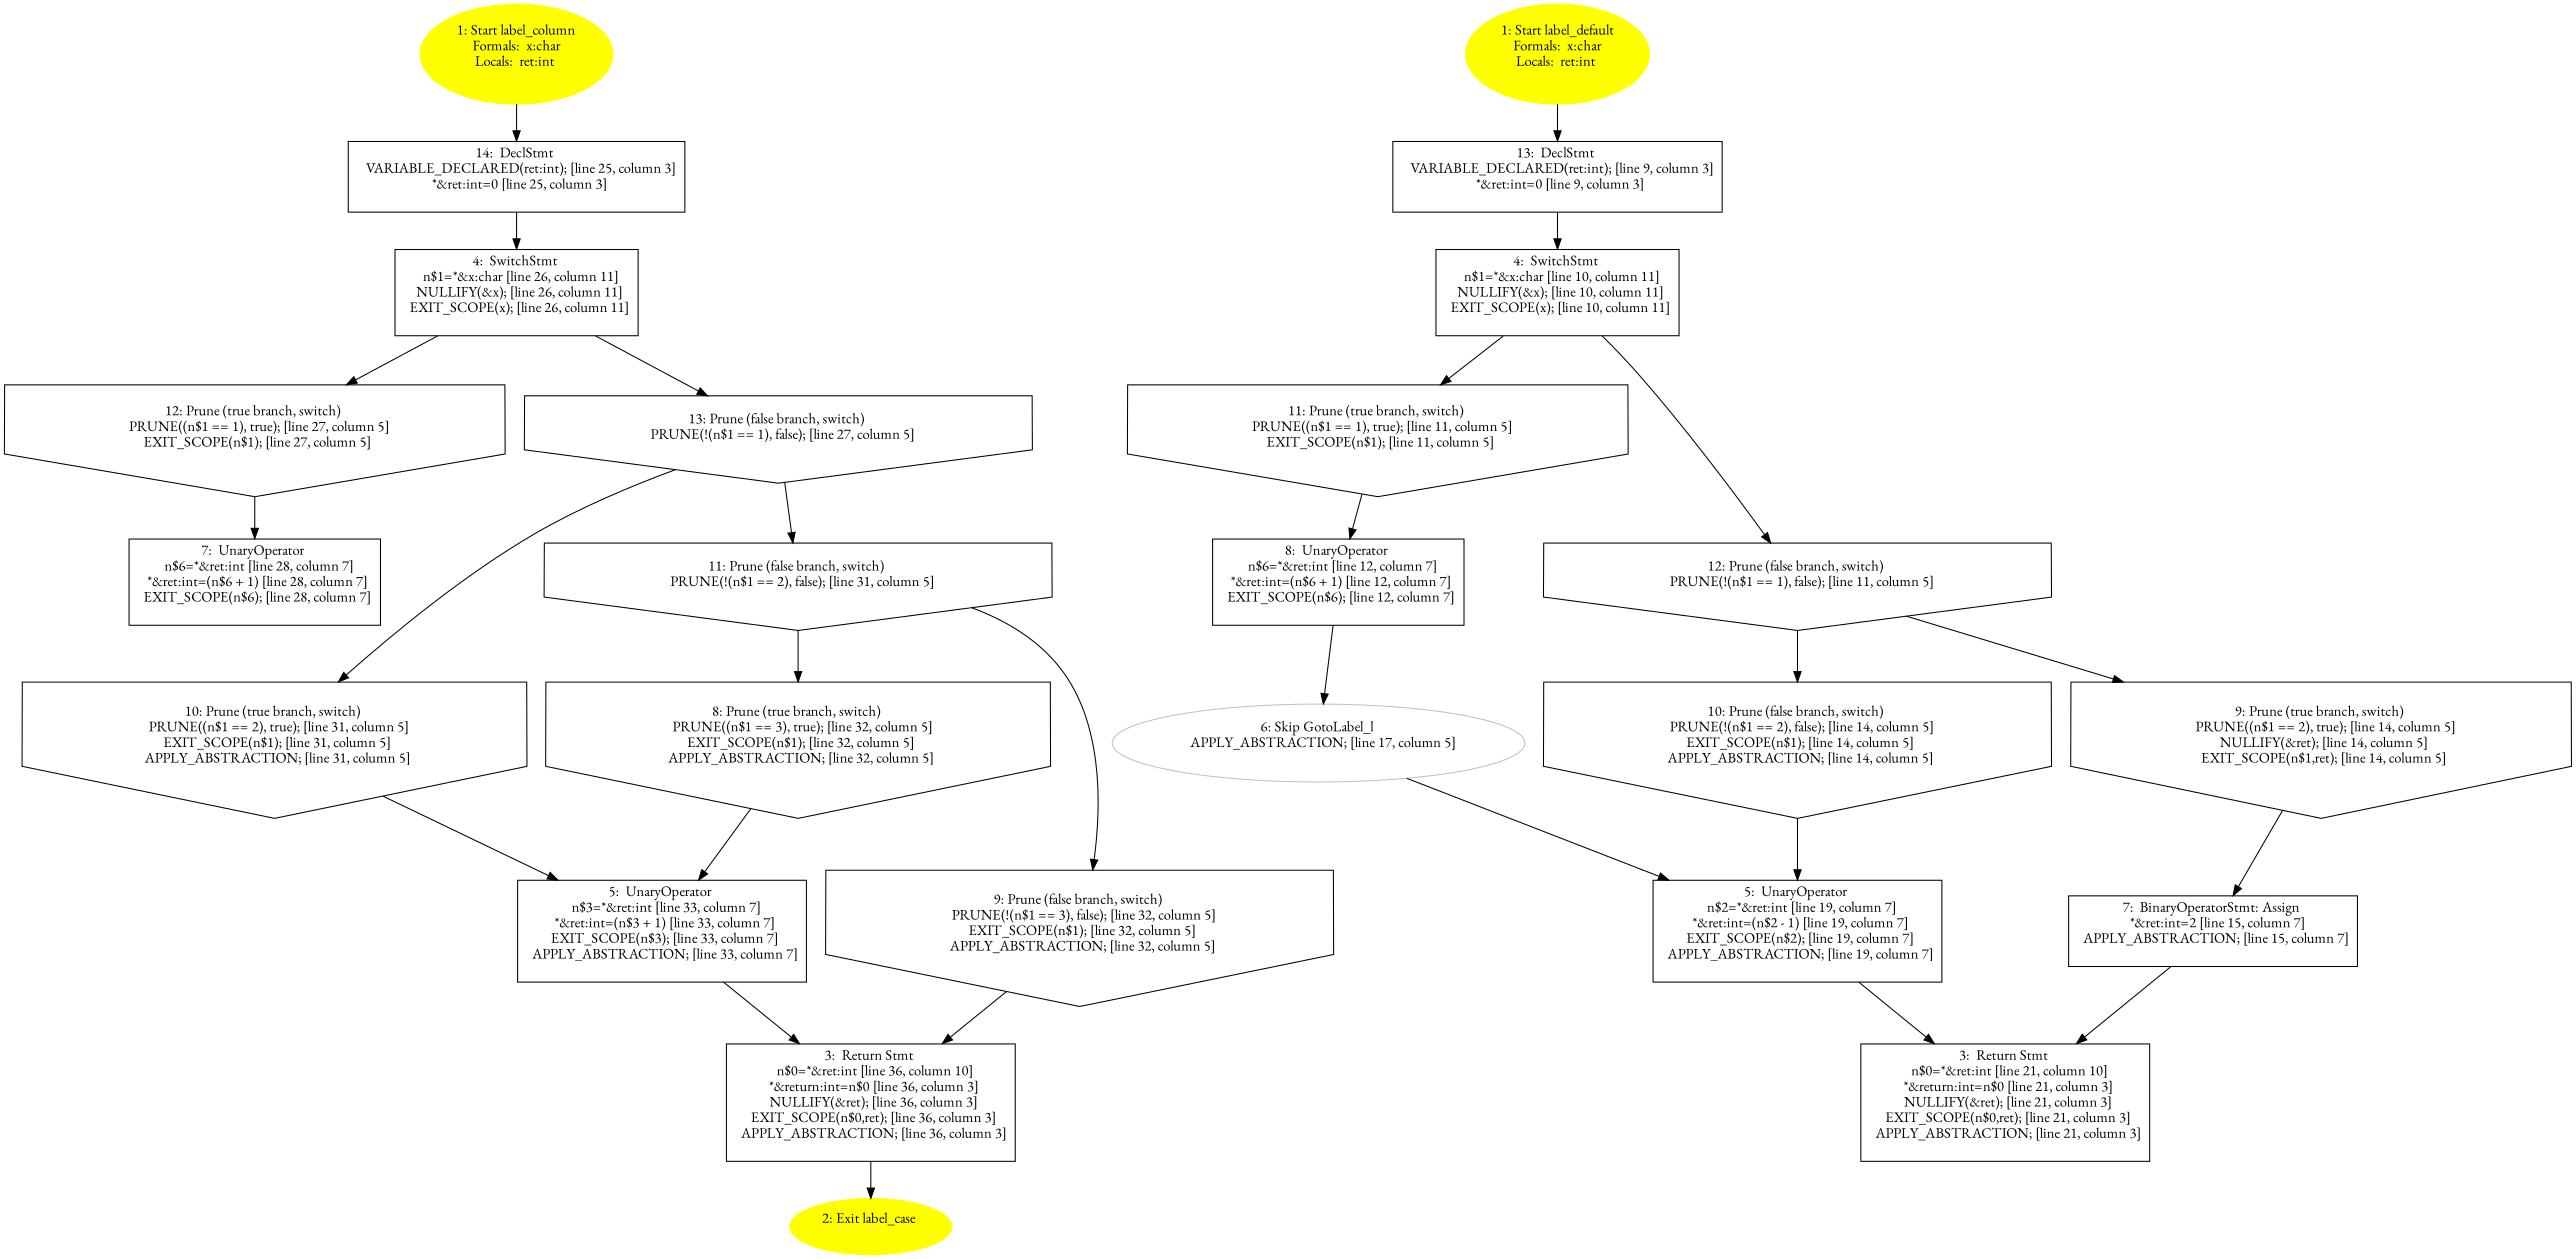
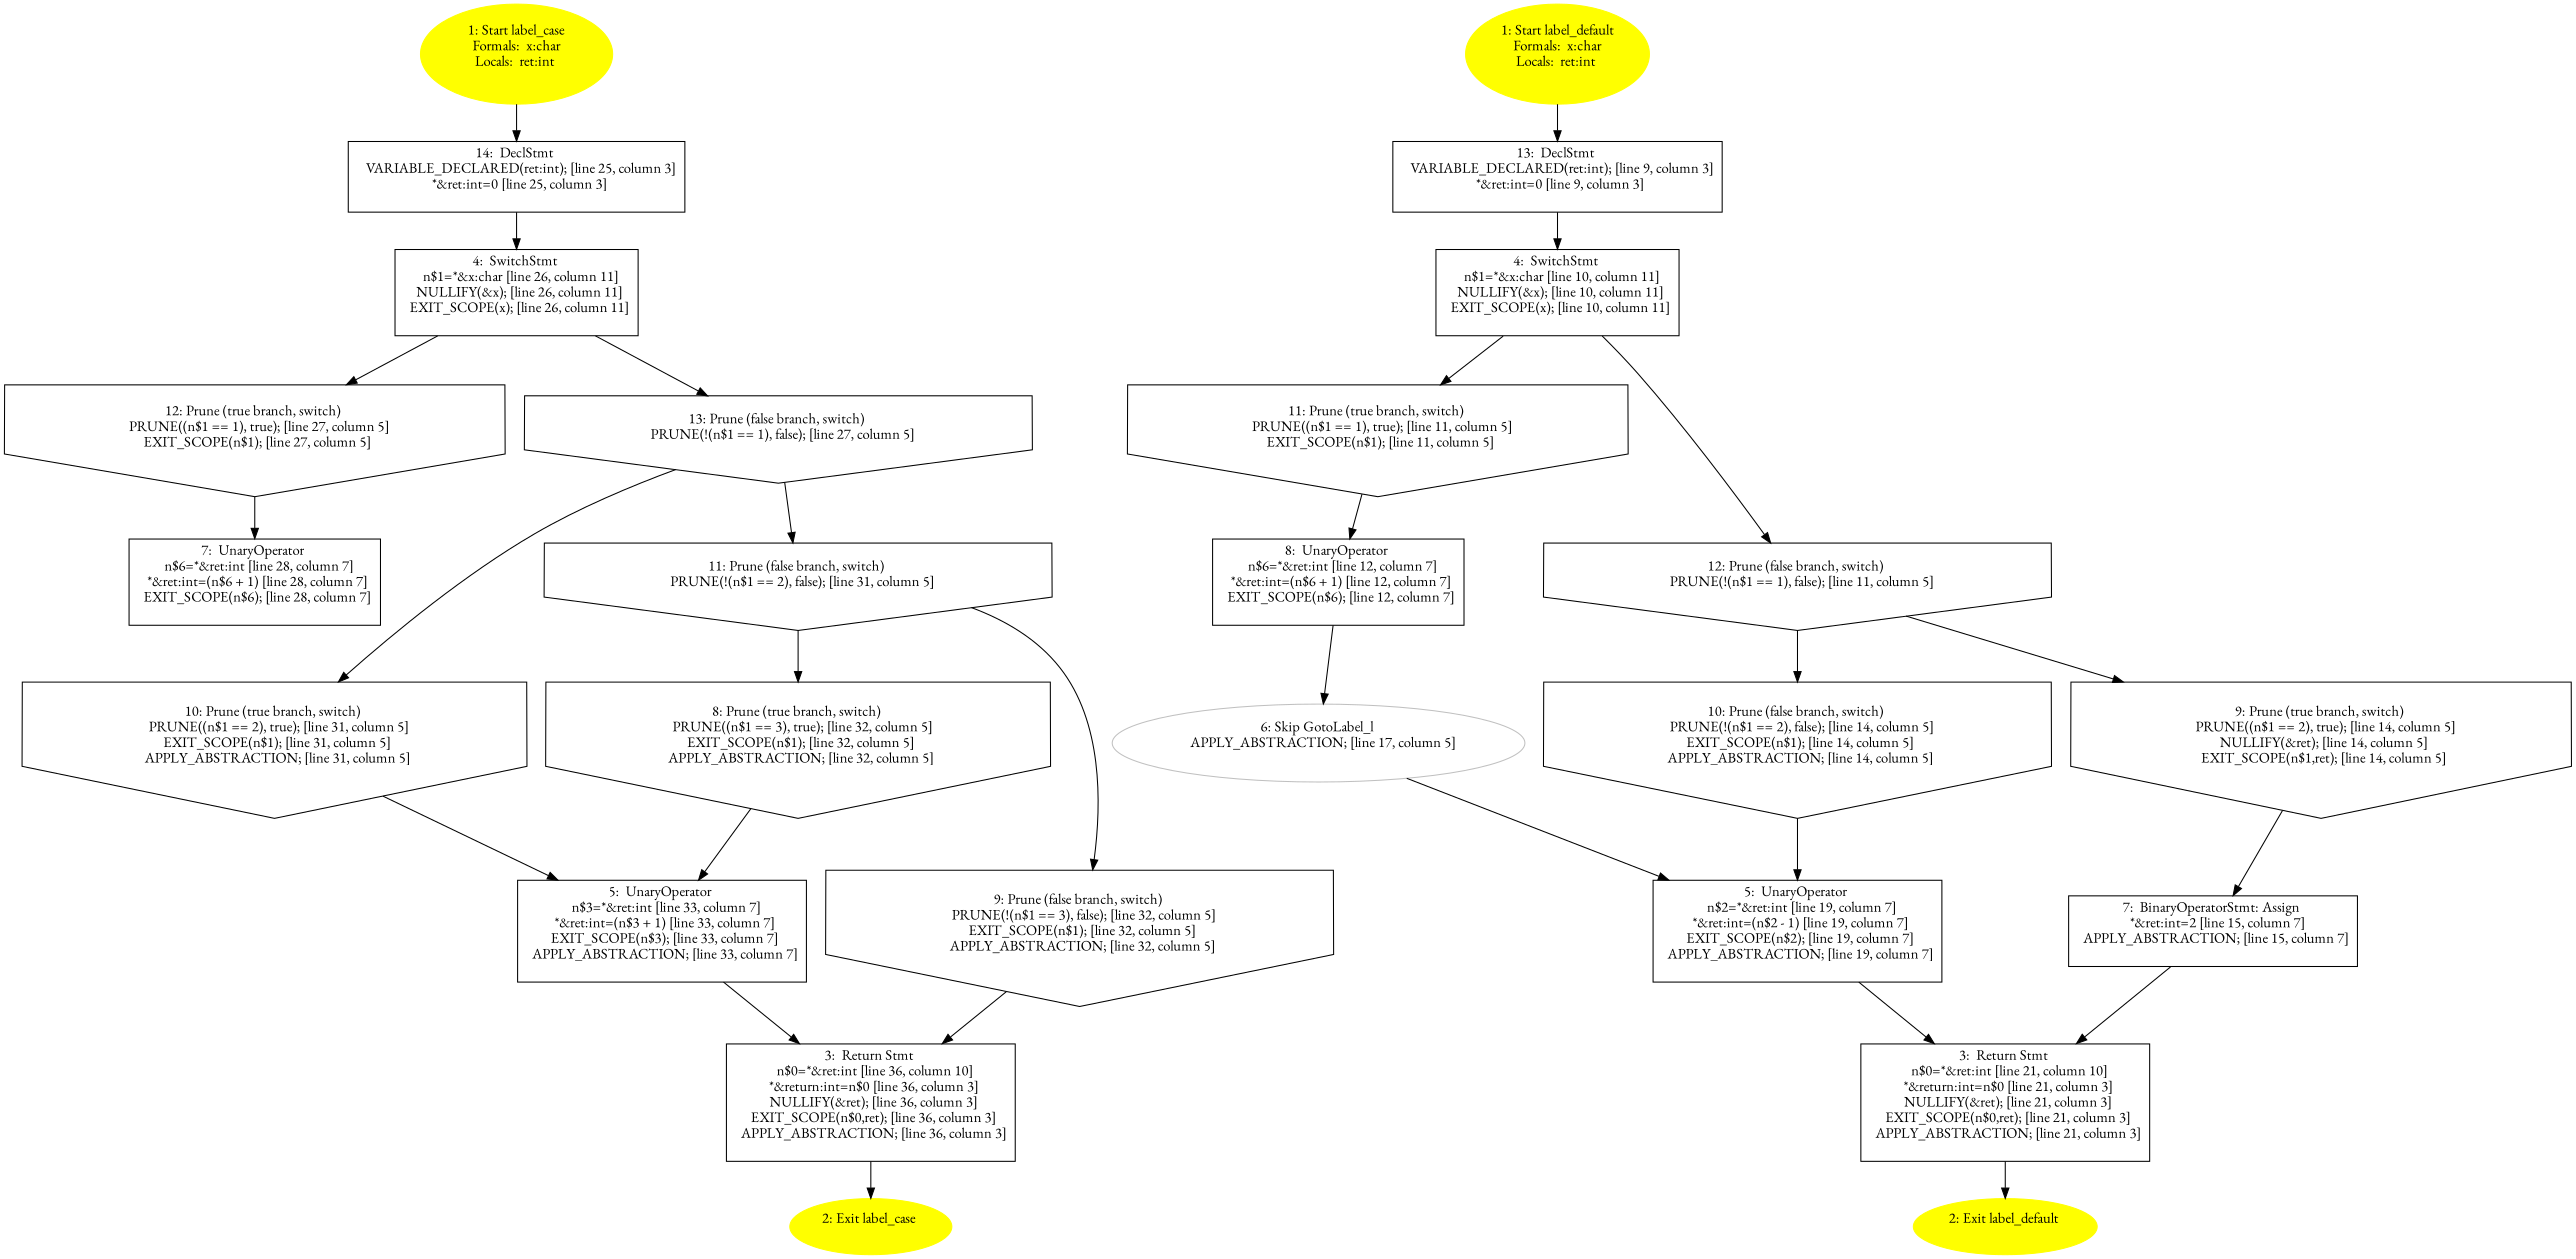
  digraph {
    fontname="EB Garamond"
    node [fontname="EB Garamond" shape=box]
    edge [fontname="EB Garamond"]
-   n1 [color=yellow label="1: Start label_column\nFormals:  x:char\nLocals:  ret:int \n  " style=filled shape=""]
+   n1 [color=yellow label="1: Start label_case\nFormals:  x:char\nLocals:  ret:int \n  " style=filled shape=""]
    n2 [label="14:  DeclStmt \n   VARIABLE_DECLARED(ret:int); [line 25, column 3]\n  *&ret:int=0 [line 25, column 3]\n "]
    n3 [label="4:  SwitchStmt \n   n$1=*&x:char [line 26, column 11]\n  NULLIFY(&x); [line 26, column 11]\n  EXIT_SCOPE(x); [line 26, column 11]\n "]
    n4 [label="12: Prune (true branch, switch) \n   PRUNE((n$1 == 1), true); [line 27, column 5]\n  EXIT_SCOPE(n$1); [line 27, column 5]\n " shape=invhouse]
    n5 [label="13: Prune (false branch, switch) \n   PRUNE(!(n$1 == 1), false); [line 27, column 5]\n " shape=invhouse]
    n6 [color=yellow label="2: Exit label_case \n  " style=filled shape=""]
    n7 [label="3:  Return Stmt \n   n$0=*&ret:int [line 36, column 10]\n  *&return:int=n$0 [line 36, column 3]\n  NULLIFY(&ret); [line 36, column 3]\n  EXIT_SCOPE(n$0,ret); [line 36, column 3]\n  APPLY_ABSTRACTION; [line 36, column 3]\n "]
    n8 [label="7:  UnaryOperator \n   n$6=*&ret:int [line 28, column 7]\n  *&ret:int=(n$6 + 1) [line 28, column 7]\n  EXIT_SCOPE(n$6); [line 28, column 7]\n "]
    n9 [label="10: Prune (true branch, switch) \n   PRUNE((n$1 == 2), true); [line 31, column 5]\n  EXIT_SCOPE(n$1); [line 31, column 5]\n  APPLY_ABSTRACTION; [line 31, column 5]\n " shape=invhouse]
    n10 [label="11: Prune (false branch, switch) \n   PRUNE(!(n$1 == 2), false); [line 31, column 5]\n " shape=invhouse]
    n11 [label="5:  UnaryOperator \n   n$3=*&ret:int [line 33, column 7]\n  *&ret:int=(n$3 + 1) [line 33, column 7]\n  EXIT_SCOPE(n$3); [line 33, column 7]\n  APPLY_ABSTRACTION; [line 33, column 7]\n "]
    n12 [label="8: Prune (true branch, switch) \n   PRUNE((n$1 == 3), true); [line 32, column 5]\n  EXIT_SCOPE(n$1); [line 32, column 5]\n  APPLY_ABSTRACTION; [line 32, column 5]\n " shape=invhouse]
    n13 [label="9: Prune (false branch, switch) \n   PRUNE(!(n$1 == 3), false); [line 32, column 5]\n  EXIT_SCOPE(n$1); [line 32, column 5]\n  APPLY_ABSTRACTION; [line 32, column 5]\n " shape=invhouse]
    n14 [color=yellow label="1: Start label_default\nFormals:  x:char\nLocals:  ret:int \n  " style=filled shape=""]
    n15 [label="13:  DeclStmt \n   VARIABLE_DECLARED(ret:int); [line 9, column 3]\n  *&ret:int=0 [line 9, column 3]\n "]
    n16 [label="4:  SwitchStmt \n   n$1=*&x:char [line 10, column 11]\n  NULLIFY(&x); [line 10, column 11]\n  EXIT_SCOPE(x); [line 10, column 11]\n "]
    n17 [label="11: Prune (true branch, switch) \n   PRUNE((n$1 == 1), true); [line 11, column 5]\n  EXIT_SCOPE(n$1); [line 11, column 5]\n " shape=invhouse]
    n18 [label="12: Prune (false branch, switch) \n   PRUNE(!(n$1 == 1), false); [line 11, column 5]\n " shape=invhouse]
+   n19 [color=yellow label="2: Exit label_default \n  " style=filled shape=""]
    n20 [label="3:  Return Stmt \n   n$0=*&ret:int [line 21, column 10]\n  *&return:int=n$0 [line 21, column 3]\n  NULLIFY(&ret); [line 21, column 3]\n  EXIT_SCOPE(n$0,ret); [line 21, column 3]\n  APPLY_ABSTRACTION; [line 21, column 3]\n "]
    n21 [label="8:  UnaryOperator \n   n$6=*&ret:int [line 12, column 7]\n  *&ret:int=(n$6 + 1) [line 12, column 7]\n  EXIT_SCOPE(n$6); [line 12, column 7]\n "]
    n22 [label="9: Prune (true branch, switch) \n   PRUNE((n$1 == 2), true); [line 14, column 5]\n  NULLIFY(&ret); [line 14, column 5]\n  EXIT_SCOPE(n$1,ret); [line 14, column 5]\n " shape=invhouse]
    n23 [label="10: Prune (false branch, switch) \n   PRUNE(!(n$1 == 2), false); [line 14, column 5]\n  EXIT_SCOPE(n$1); [line 14, column 5]\n  APPLY_ABSTRACTION; [line 14, column 5]\n " shape=invhouse]
    n24 [color=gray label="6: Skip GotoLabel_l \n   APPLY_ABSTRACTION; [line 17, column 5]\n " shape=""]
    n25 [label="7:  BinaryOperatorStmt: Assign \n   *&ret:int=2 [line 15, column 7]\n  APPLY_ABSTRACTION; [line 15, column 7]\n "]
    n26 [label="5:  UnaryOperator \n   n$2=*&ret:int [line 19, column 7]\n  *&ret:int=(n$2 - 1) [line 19, column 7]\n  EXIT_SCOPE(n$2); [line 19, column 7]\n  APPLY_ABSTRACTION; [line 19, column 7]\n "]
    n1 -> n2
    n2 -> n3
    n3 -> n4
    n3 -> n5
    n4 -> n8
    n5 -> n9
    n5 -> n10
    n7 -> n6
    n9 -> n11
    n10 -> n12
    n10 -> n13
    n11 -> n7
    n12 -> n11
    n13 -> n7
    n14 -> n15
    n15 -> n16
    n16 -> n17
    n16 -> n18
    n17 -> n21
    n18 -> n22
    n18 -> n23
+   n20 -> n19
    n21 -> n24
    n22 -> n25
    n23 -> n26
    n24 -> n26
    n25 -> n20
    n26 -> n20
  }
